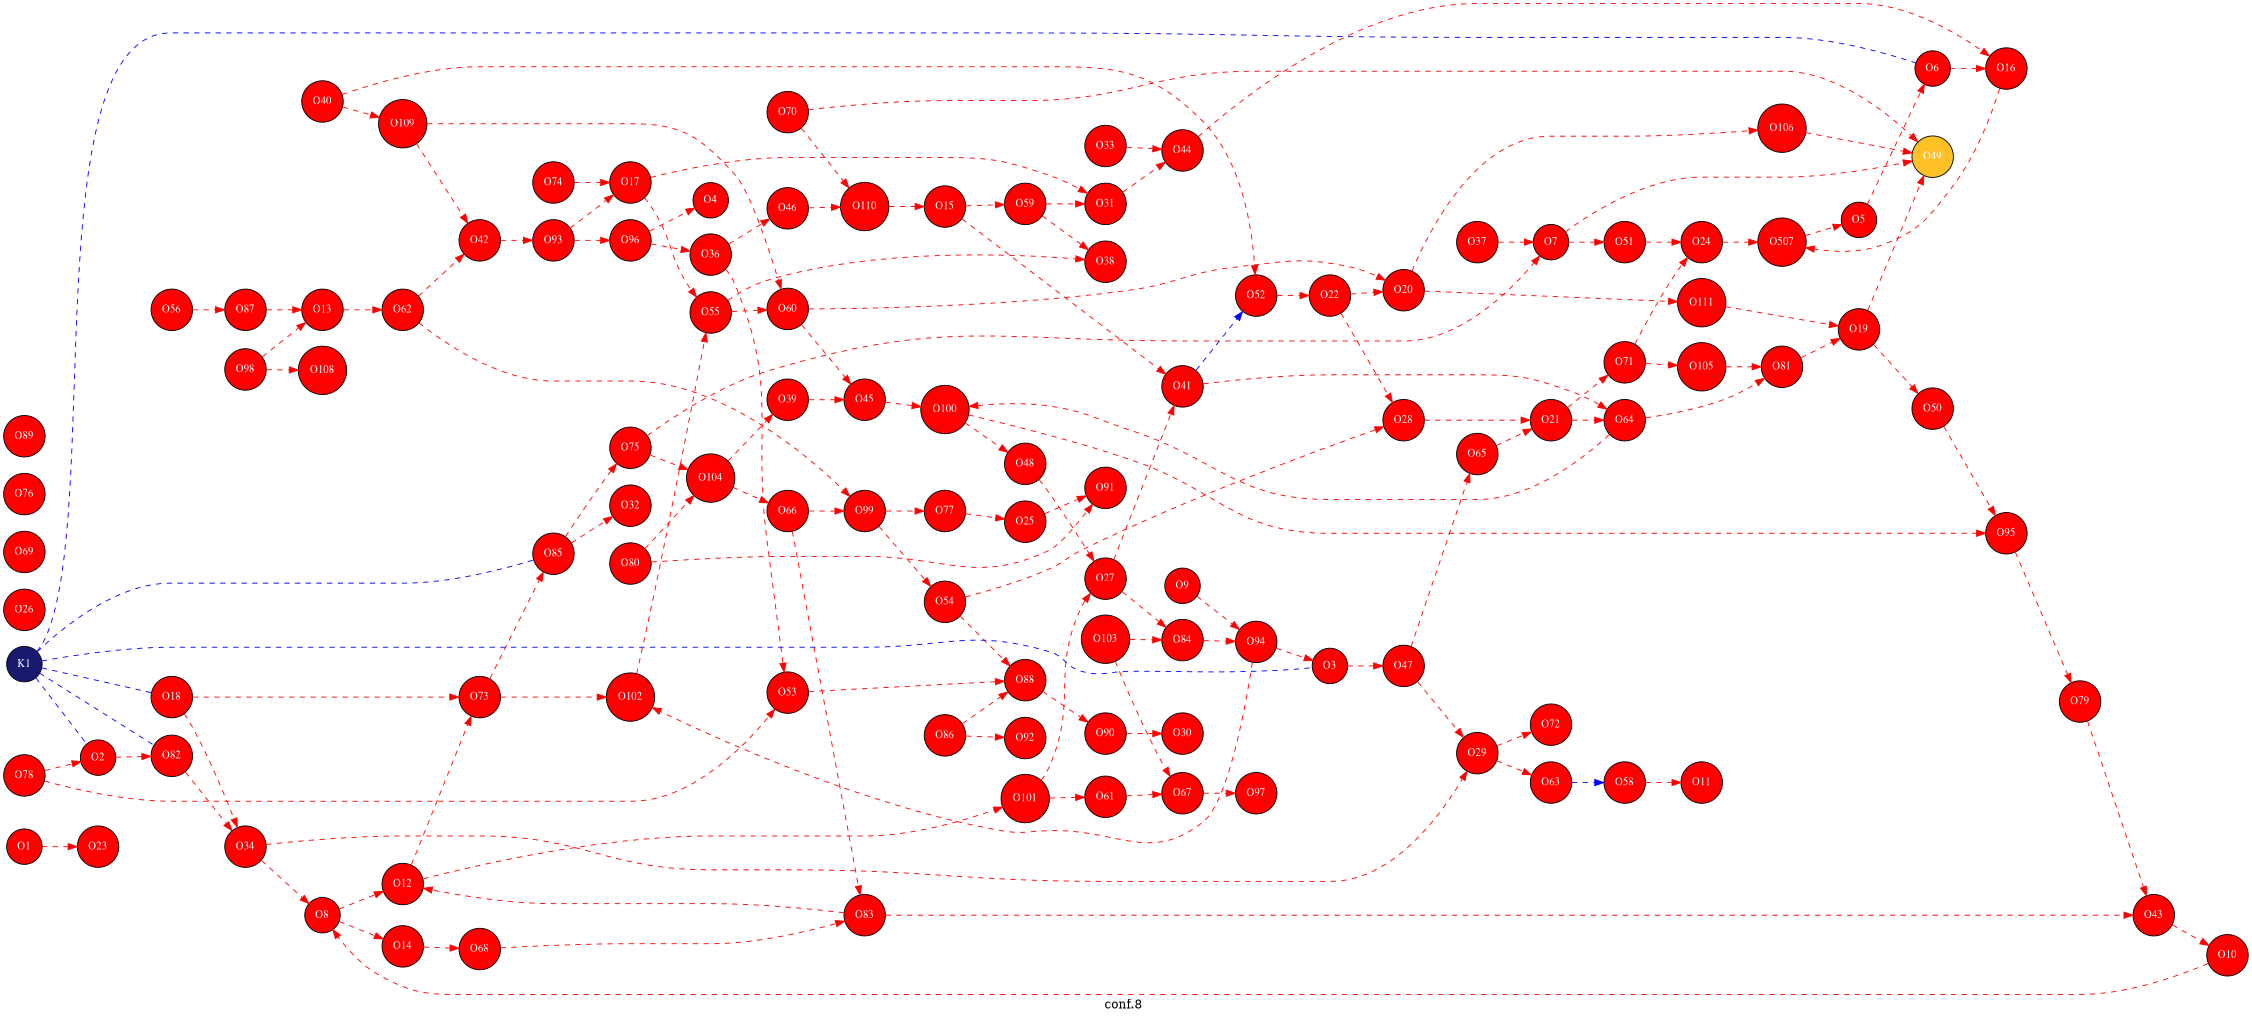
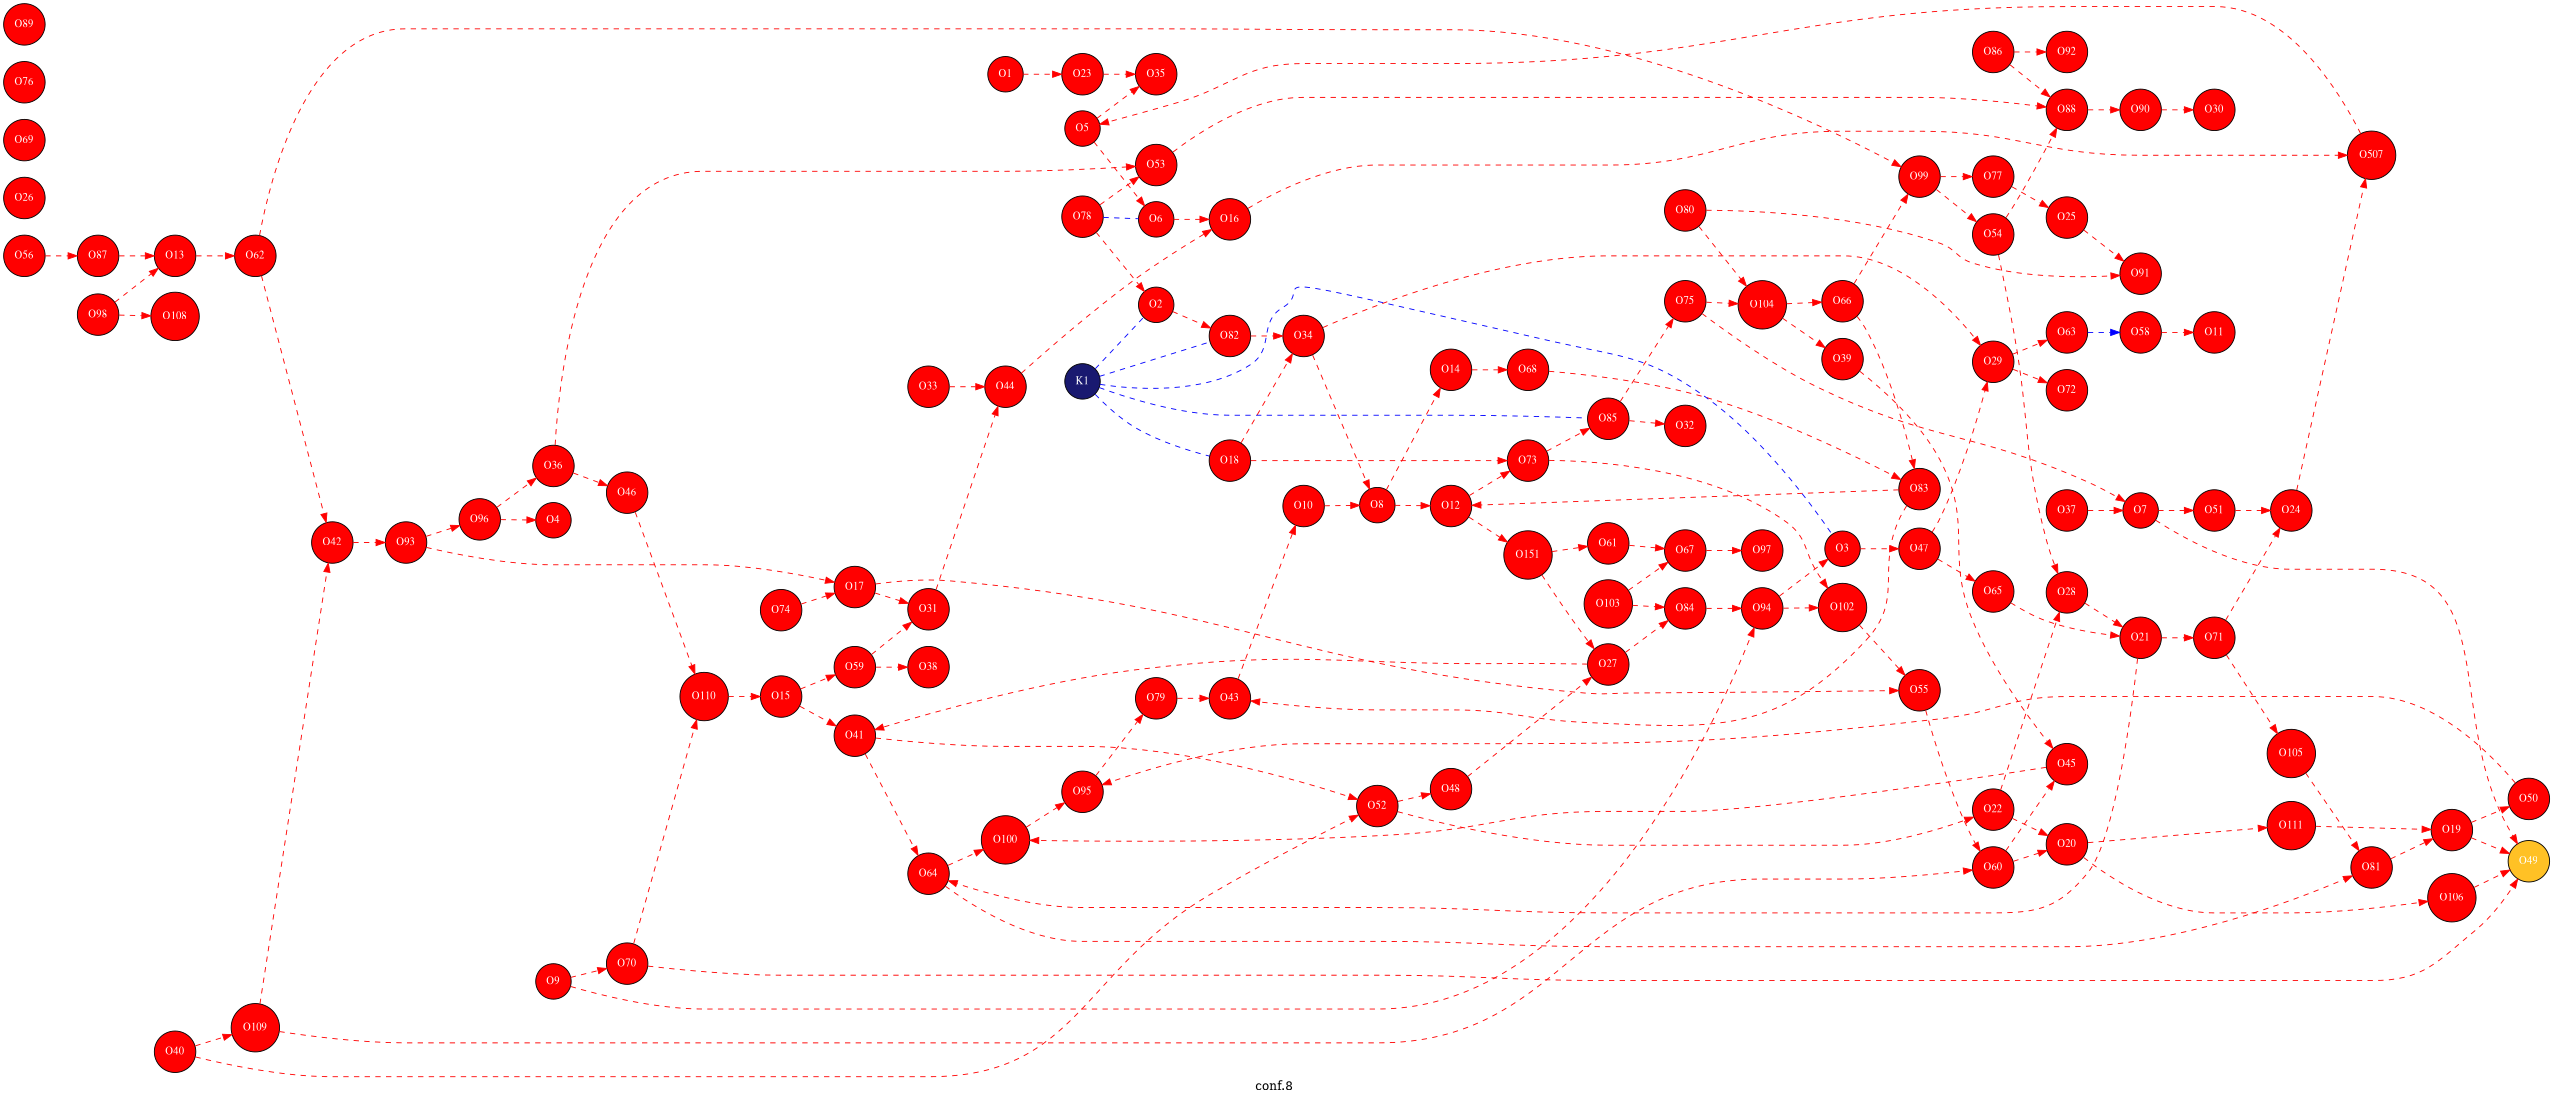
  digraph {
    label="conf.8 "
    rankdir=LR
    node [fillcolor=red fontcolor=white fontname=Times fontsize=12 shape=circle style=filled]
    edge [color=red fontcolor=red style=dashed]
    n1 [label=O1]
    n2 [label=O23]
+   n3 [label=O35]
    n4 [label=O2]
    n5 [label=O82]
    n6 [label=O34]
    n7 [label=O3]
    n8 [label=O47]
    n9 [label=O29]
    n10 [label=O65]
    n11 [label=O4]
    n12 [label=O5]
    n13 [label=O6]
    n14 [label=O16]
    n15 [label=O507]
    n16 [label=O7]
    n17 [fillcolor=goldenrod1 label=O49]
    n18 [label=O51]
    n19 [label=O24]
    n20 [label=O8]
    n21 [label=O12]
    n22 [label=O14]
    n23 [label=O73]
-   n24 [label=O101]
+   n24 [label=O151]
    n25 [label=O68]
    n26 [label=O9]
    n27 [label=O70]
    n28 [label=O94]
    n29 [label=O110]
    n30 [label=O102]
    n31 [label=O10]
    n32 [label=O11]
    n33 [label=O85]
    n34 [label=O27]
    n35 [label=O61]
    n36 [label=O13]
    n37 [label=O62]
    n38 [label=O42]
    n39 [label=O99]
    n40 [label=O83]
    n41 [label=O15]
    n42 [label=O41]
    n43 [label=O59]
    n44 [label=O64]
    n45 [label=O52]
    n46 [label=O31]
    n47 [label=O38]
    n48 [label=O17]
    n49 [label=O55]
    n50 [label=O44]
    n51 [label=O60]
    n52 [label=O18]
    n53 [label=O19]
    n54 [label=O50]
    n55 [label=O95]
    n56 [label=O20]
    n57 [label=O106]
    n58 [label=O111]
    n59 [label=O21]
    n60 [label=O71]
    n61 [label=O100]
    n62 [label=O81]
    n63 [label=O105]
    n64 [label=O22]
    n65 [label=O28]
    n66 [label=O25]
    n67 [label=O91]
    n68 [label=O26]
    n69 [label=O84]
    n70 [label=O63]
    n71 [label=O72]
    n72 [label=O58]
    n73 [label=O30]
    n74 [label=O32]
    n75 [label=O33]
    n76 [label=O36]
    n77 [label=O46]
    n78 [label=O53]
    n79 [label=O88]
    n80 [label=O37]
    n81 [label=O39]
    n82 [label=O45]
    n83 [label=O40]
    n84 [label=O109]
    n85 [label=O93]
    n86 [label=O96]
    n87 [label=O43]
    n88 [label=O48]
    n89 [label=O79]
    n90 [label=O90]
    n91 [label=O54]
    n92 [label=O56]
    n93 [label=O87]
    n94 [label=O67]
    n95 [label=O97]
    n96 [label=O77]
    n97 [label=O66]
    n98 [label=O69]
    n99 [label=O75]
    n100 [label=O74]
    n101 [label=O104]
    n102 [label=O76]
    n103 [label=O78]
    n104 [label=O80]
    n105 [label=O86]
    n106 [label=O92]
    n107 [label=O89]
    n108 [label=O98]
    n109 [label=O108]
    n110 [label=O103]
    n111 [fillcolor=midnightblue label=K1]
    n1 -> n2
+   n2 -> n3
    n4 -> n5
    n5 -> n6
    n6 -> n9
    n6 -> n20
    n7 -> n8
    n8 -> n9
    n8 -> n10
    n9 -> n70
    n9 -> n71
    n10 -> n59
+   n12 -> n3
    n12 -> n13
    n13 -> n14
    n14 -> n15
    n15 -> n12
    n16 -> n17
    n16 -> n18
    n18 -> n19
    n19 -> n15
    n20 -> n21
    n20 -> n22
    n21 -> n23
    n21 -> n24
    n22 -> n25
    n23 -> n30
    n23 -> n33
    n24 -> n34
    n24 -> n35
    n25 -> n40
+   n26 -> n27
    n26 -> n28
    n27 -> n17
    n27 -> n29
    n28 -> n7
    n28 -> n30
    n29 -> n41
    n30 -> n49
    n31 -> n20
    n33 -> n74
    n33 -> n99
    n34 -> n42
    n34 -> n69
    n35 -> n94
    n36 -> n37
    n37 -> n38
    n37 -> n39
    n38 -> n85
    n39 -> n91
    n39 -> n96
    n40 -> n21
    n40 -> n87
    n41 -> n42
    n41 -> n43
    n42 -> n44
-   n42 -> n45 [color=blue]
+   n42 -> n45
    n43 -> n46
    n43 -> n47
    n44 -> n61
    n44 -> n62
    n45 -> n64
    n46 -> n50
    n48 -> n46
    n48 -> n49
-   n49 -> n47
    n49 -> n51
    n50 -> n14
    n51 -> n56
    n51 -> n82
    n52 -> n6
    n52 -> n23
    n53 -> n17
    n53 -> n54
    n54 -> n55
    n55 -> n89
    n56 -> n57
    n56 -> n58
    n57 -> n17
    n58 -> n53
    n59 -> n44
    n59 -> n60
    n60 -> n19
    n60 -> n63
    n61 -> n55
-   n61 -> n88
+   n45 -> n88
    n62 -> n53
    n63 -> n62
    n64 -> n56
    n64 -> n65
    n65 -> n59
    n66 -> n67
    n69 -> n28
    n70 -> n72 [color=blue]
    n72 -> n32
    n75 -> n50
    n76 -> n77
    n76 -> n78
    n77 -> n29
    n78 -> n79
    n79 -> n90
    n80 -> n16
    n81 -> n82
    n82 -> n61
    n83 -> n45
    n83 -> n84
    n84 -> n38
    n84 -> n51
    n85 -> n48
    n85 -> n86
    n86 -> n11
    n86 -> n76
    n87 -> n31
    n88 -> n34
    n89 -> n87
    n90 -> n73
    n91 -> n65
    n91 -> n79
    n92 -> n93
    n93 -> n36
    n94 -> n95
    n96 -> n66
    n97 -> n39
    n97 -> n40
    n99 -> n16
    n99 -> n101
    n100 -> n48
    n101 -> n81
    n101 -> n97
    n103 -> n4
    n103 -> n78
    n104 -> n67
    n104 -> n101
    n105 -> n79
    n105 -> n106
    n108 -> n36
    n108 -> n109
    n110 -> n69
    n110 -> n94
    n111 -> n4 [color=blue dir=none nodesep=0.5 fontcolor=""]
    n111 -> n5 [color=blue dir=none nodesep=0.5 fontcolor=""]
    n111 -> n7 [color=blue dir=none nodesep=0.5 fontcolor=""]
-   n111 -> n13 [color=blue dir=none nodesep=0.5 fontcolor=""]
+   n103 -> n13 [color=blue dir=none nodesep=0.5 fontcolor=""]
    n111 -> n33 [color=blue dir=none nodesep=0.5 fontcolor=""]
    n111 -> n52 [color=blue dir=none nodesep=0.5 fontcolor=""]
  }
